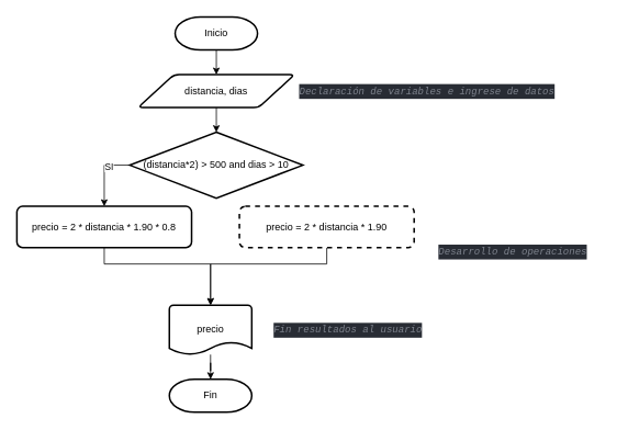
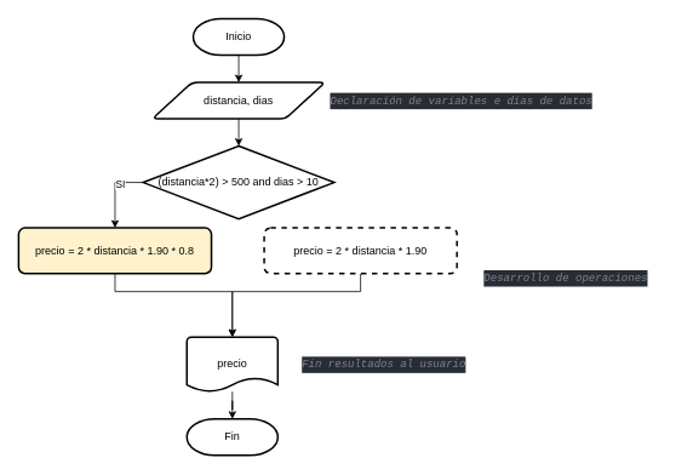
  <mxCell id="0" />
  <mxCell id="1" parent="0" />
  <mxCell id="2" value="Inicio" style="strokeWidth=2;html=1;shape=mxgraph.flowchart.terminator;whiteSpace=wrap;" vertex="1" parent="1"><mxGeometry x="212" y="20" width="100" height="40" as="geometry" /></mxCell>
  <mxCell id="3" style="edgeStyle=orthogonalEdgeStyle;rounded=0;orthogonalLoop=1;jettySize=auto;html=1;exitX=0.5;exitY=1;exitDx=0;exitDy=0;entryX=0.5;entryY=0;entryDx=0;entryDy=0;entryPerimeter=0;" edge="1" parent="1" source="4" target="9"><mxGeometry relative="1" as="geometry" /></mxCell>
  <mxCell id="4" value="distancia, dias" style="shape=parallelogram;html=1;strokeWidth=2;perimeter=parallelogramPerimeter;whiteSpace=wrap;rounded=1;arcSize=12;size=0.23;" vertex="1" parent="1"><mxGeometry x="167" y="90" width="190" height="40" as="geometry" /></mxCell>
  <mxCell id="5" value="Fin" style="strokeWidth=2;html=1;shape=mxgraph.flowchart.terminator;whiteSpace=wrap;" vertex="1" parent="1"><mxGeometry x="205" y="460" width="100" height="40" as="geometry" /></mxCell>
  <mxCell id="6" value="" style="endArrow=classic;html=1;rounded=0;exitX=0.5;exitY=1;exitDx=0;exitDy=0;exitPerimeter=0;entryX=0.5;entryY=0;entryDx=0;entryDy=0;" edge="1" parent="1" source="2" target="4"><mxGeometry width="50" height="50" relative="1" as="geometry"><mxPoint x="85" y="220" as="sourcePoint" /><mxPoint x="135" y="170" as="targetPoint" /></mxGeometry></mxCell>
  <mxCell id="7" style="edgeStyle=orthogonalEdgeStyle;rounded=0;orthogonalLoop=1;jettySize=auto;html=1;exitX=0;exitY=0.5;exitDx=0;exitDy=0;exitPerimeter=0;entryX=0.5;entryY=0;entryDx=0;entryDy=0;" edge="1" parent="1" source="9" target="16"><mxGeometry relative="1" as="geometry"><mxPoint x="150" y="310" as="targetPoint" /><Array as="points"><mxPoint x="126" y="200" /></Array></mxGeometry></mxCell>
  <mxCell id="8" value="SI" style="edgeLabel;html=1;align=center;verticalAlign=middle;resizable=0;points=[];" vertex="1" connectable="0" parent="7"><mxGeometry x="-0.349" y="1" relative="1" as="geometry"><mxPoint as="offset" /></mxGeometry></mxCell>
  <mxCell id="9" value="(distancia*2) &amp;gt; 500 and dias &amp;gt; 10" style="strokeWidth=2;html=1;shape=mxgraph.flowchart.decision;whiteSpace=wrap;" vertex="1" parent="1"><mxGeometry x="157" y="160" width="210" height="80" as="geometry" /></mxCell>
  <mxCell id="10" style="edgeStyle=orthogonalEdgeStyle;rounded=0;orthogonalLoop=1;jettySize=auto;html=1;entryX=0.5;entryY=0;entryDx=0;entryDy=0;entryPerimeter=0;" edge="1" parent="1" source="11" target="5"><mxGeometry relative="1" as="geometry" /></mxCell>
  <mxCell id="11" value="precio" style="strokeWidth=2;html=1;shape=mxgraph.flowchart.document2;whiteSpace=wrap;size=0.25;" vertex="1" parent="1"><mxGeometry x="205" y="370" width="100" height="60" as="geometry" /></mxCell>
- <mxCell id="12" value="&lt;meta charset=&quot;utf-8&quot;&gt;&lt;div style=&quot;font-style: normal; font-variant-caps: normal; font-weight: normal; letter-spacing: normal; text-align: start; text-indent: 0px; text-transform: none; word-spacing: 0px; -webkit-text-stroke-width: 0px; text-decoration: none; color: rgb(171, 178, 191); background-color: rgb(40, 44, 52); font-family: &amp;quot;Fira Code&amp;quot;, &amp;quot;Menlo for Powerline&amp;quot;, Menlo, Monaco, &amp;quot;Courier New&amp;quot;, monospace; font-size: 12px; line-height: 18px;&quot;&gt;&lt;div&gt;&lt;span style=&quot;color: rgb(127, 132, 142); font-style: italic;&quot;&gt;Declaración de variables e ingrese de datos&lt;/span&gt;&lt;/div&gt;&lt;/div&gt;" style="text;whiteSpace=wrap;html=1;" vertex="1" parent="1"><mxGeometry x="361" y="95" width="340" height="30" as="geometry" /></mxCell>
+ <mxCell id="12" value="&lt;meta charset=&quot;utf-8&quot;&gt;&lt;div style=&quot;font-style: normal; font-variant-caps: normal; font-weight: normal; letter-spacing: normal; text-align: start; text-indent: 0px; text-transform: none; word-spacing: 0px; -webkit-text-stroke-width: 0px; text-decoration: none; color: rgb(171, 178, 191); background-color: rgb(40, 44, 52); font-family: &amp;quot;Fira Code&amp;quot;, &amp;quot;Menlo for Powerline&amp;quot;, Menlo, Monaco, &amp;quot;Courier New&amp;quot;, monospace; font-size: 12px; line-height: 18px;&quot;&gt;&lt;div&gt;&lt;span style=&quot;color: rgb(127, 132, 142); font-style: italic;&quot;&gt;Declaración de variables e dias de datos&lt;/span&gt;&lt;/div&gt;&lt;/div&gt;" style="text;whiteSpace=wrap;html=1;" vertex="1" parent="1"><mxGeometry x="361" y="95" width="340" height="30" as="geometry" /></mxCell>
  <mxCell id="13" value="&lt;div style=&quot;font-style: normal; font-variant-caps: normal; font-weight: normal; letter-spacing: normal; text-align: start; text-indent: 0px; text-transform: none; word-spacing: 0px; -webkit-text-stroke-width: 0px; text-decoration: none; color: rgb(171, 178, 191); background-color: rgb(40, 44, 52); font-family: &amp;quot;Fira Code&amp;quot;, &amp;quot;Menlo for Powerline&amp;quot;, Menlo, Monaco, &amp;quot;Courier New&amp;quot;, monospace; font-size: 12px; line-height: 18px;&quot;&gt;&lt;div&gt;&lt;span style=&quot;color: rgb(127, 132, 142); font-style: italic;&quot;&gt;Fin resultados al usuario&lt;/span&gt;&lt;/div&gt;&lt;/div&gt;" style="text;whiteSpace=wrap;html=1;" vertex="1" parent="1"><mxGeometry x="330" y="385" width="240" height="30" as="geometry" /></mxCell>
  <mxCell id="14" value="&lt;div style=&quot;font-style: normal; font-variant-caps: normal; font-weight: normal; letter-spacing: normal; text-align: start; text-indent: 0px; text-transform: none; word-spacing: 0px; -webkit-text-stroke-width: 0px; text-decoration: none; color: rgb(171, 178, 191); background-color: rgb(40, 44, 52); font-family: &amp;quot;Fira Code&amp;quot;, &amp;quot;Menlo for Powerline&amp;quot;, Menlo, Monaco, &amp;quot;Courier New&amp;quot;, monospace; font-size: 12px; line-height: 18px;&quot;&gt;&lt;div&gt;&lt;span style=&quot;color: rgb(127, 132, 142); font-style: italic;&quot;&gt;Desarrollo de operaciones&lt;/span&gt;&lt;/div&gt;&lt;/div&gt;" style="text;whiteSpace=wrap;html=1;" vertex="1" parent="1"><mxGeometry x="530" y="290" width="210" height="30" as="geometry" /></mxCell>
  <mxCell id="15" style="edgeStyle=orthogonalEdgeStyle;rounded=0;orthogonalLoop=1;jettySize=auto;html=1;exitX=0.5;exitY=1;exitDx=0;exitDy=0;entryX=0.5;entryY=0;entryDx=0;entryDy=0;entryPerimeter=0;" edge="1" parent="1" source="16" target="11"><mxGeometry relative="1" as="geometry"><mxPoint x="255" y="350" as="targetPoint" /><Array as="points"><mxPoint x="126" y="320" /><mxPoint x="255" y="320" /></Array></mxGeometry></mxCell>
- <mxCell id="16" value="precio = 2 * distancia * 1.90 * 0.8" style="rounded=1;whiteSpace=wrap;html=1;absoluteArcSize=1;arcSize=14;strokeWidth=2;" vertex="1" parent="1"><mxGeometry x="20" y="250" width="212" height="50" as="geometry" /></mxCell>
+ <mxCell id="16" value="precio = 2 * distancia * 1.90 * 0.8" style="rounded=1;whiteSpace=wrap;html=1;absoluteArcSize=1;arcSize=14;strokeWidth=2;fillColor=#fff2cc;" vertex="1" parent="1"><mxGeometry x="20" y="250" width="212" height="50" as="geometry" /></mxCell>
  <mxCell id="17" style="edgeStyle=orthogonalEdgeStyle;rounded=0;orthogonalLoop=1;jettySize=auto;html=1;exitX=0.5;exitY=1;exitDx=0;exitDy=0;entryX=0.5;entryY=0;entryDx=0;entryDy=0;entryPerimeter=0;" edge="1" parent="1" source="18" target="11"><mxGeometry relative="1" as="geometry"><mxPoint x="255" y="400" as="sourcePoint" /><mxPoint x="255" y="350" as="targetPoint" /><Array as="points"><mxPoint x="396" y="320" /><mxPoint x="255" y="320" /><mxPoint x="255" y="370" /></Array></mxGeometry></mxCell>
  <mxCell id="18" value="precio = 2 * distancia * 1.90" style="rounded=1;whiteSpace=wrap;html=1;absoluteArcSize=1;arcSize=14;strokeWidth=2;dashed=1;" vertex="1" parent="1"><mxGeometry x="290" y="250" width="212" height="50" as="geometry" /></mxCell>
